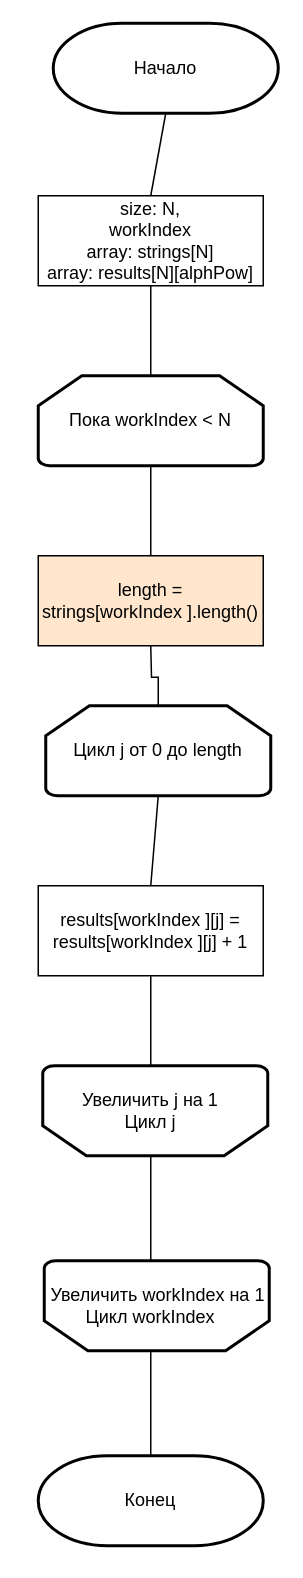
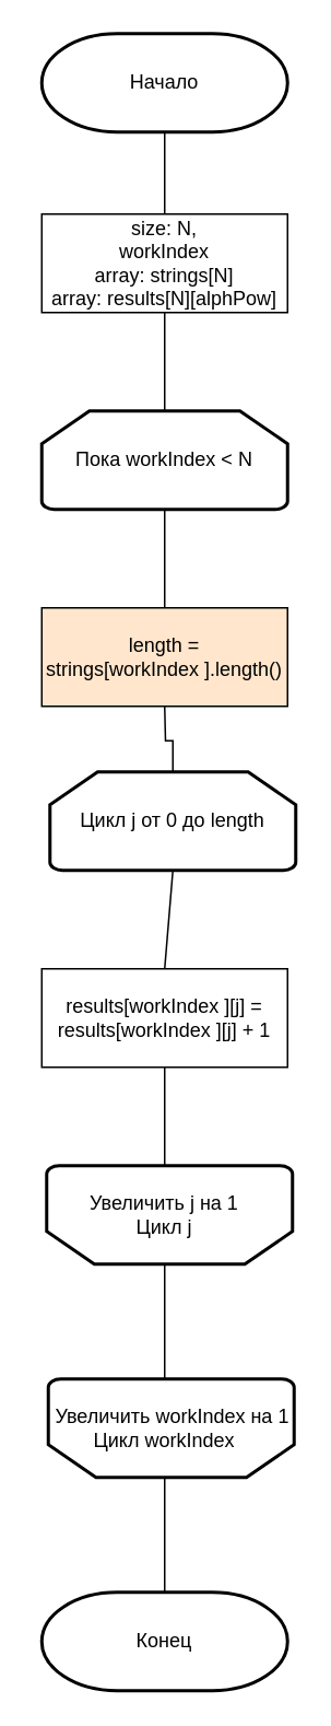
  <mxCell id="0" />
  <mxCell id="1" parent="0" />
- <mxCell id="2" value="Начало" style="strokeWidth=2;html=1;shape=mxgraph.flowchart.terminator;whiteSpace=wrap;" vertex="1" parent="1"><mxGeometry x="35" y="15" width="150" height="60" as="geometry" /></mxCell>
+ <mxCell id="2" value="Начало" style="strokeWidth=2;html=1;shape=mxgraph.flowchart.terminator;whiteSpace=wrap;" vertex="1" parent="1"><mxGeometry x="25" y="20" width="150" height="60" as="geometry" /></mxCell>
  <mxCell id="3" value="Пока workIndex &amp;lt; N" style="strokeWidth=2;html=1;shape=mxgraph.flowchart.loop_limit;whiteSpace=wrap;labelBackgroundColor=none;" vertex="1" parent="1"><mxGeometry x="25" y="250" width="150" height="60" as="geometry" /></mxCell>
  <mxCell id="4" value="" style="strokeWidth=2;html=1;shape=mxgraph.flowchart.loop_limit;whiteSpace=wrap;labelBackgroundColor=none;rotation=-180;align=center;" vertex="1" parent="1"><mxGeometry x="29" y="840" width="150" height="60" as="geometry" /></mxCell>
  <mxCell id="5" value="&amp;nbsp; &amp;nbsp;Увеличить workIndex на 1&lt;br&gt;Цикл workIndex" style="text;html=1;strokeColor=none;fillColor=none;align=center;verticalAlign=middle;whiteSpace=wrap;rounded=0;labelBackgroundColor=none;" vertex="1" parent="1"><mxGeometry x="20" y="840" width="160" height="60" as="geometry" /></mxCell>
  <mxCell id="6" value="size: N,&lt;br&gt;workIndex&lt;br&gt;array: strings[N]&lt;br&gt;array: results[N][alphPow]" style="rounded=0;whiteSpace=wrap;html=1;labelBackgroundColor=none;" vertex="1" parent="1"><mxGeometry x="25" y="130" width="150" height="60" as="geometry" /></mxCell>
  <mxCell id="7" value="" style="strokeWidth=2;html=1;shape=mxgraph.flowchart.loop_limit;whiteSpace=wrap;labelBackgroundColor=none;rotation=-180;align=center;" vertex="1" parent="1"><mxGeometry x="28" y="710" width="150" height="60" as="geometry" /></mxCell>
  <mxCell id="8" style="edgeStyle=orthogonalEdgeStyle;rounded=0;orthogonalLoop=1;jettySize=auto;html=1;entryX=0.5;entryY=0;entryDx=0;entryDy=0;endArrow=none;endFill=0;" edge="1" parent="1" source="9" target="5"><mxGeometry relative="1" as="geometry" /></mxCell>
  <mxCell id="9" value="Увеличить j на 1&lt;br&gt;Цикл j" style="text;html=1;strokeColor=none;fillColor=none;align=center;verticalAlign=middle;whiteSpace=wrap;rounded=0;labelBackgroundColor=none;" vertex="1" parent="1"><mxGeometry x="20" y="710" width="160" height="60" as="geometry" /></mxCell>
  <mxCell id="10" value="" style="endArrow=none;html=1;entryX=0.5;entryY=1;entryDx=0;entryDy=0;entryPerimeter=0;exitX=0.5;exitY=0;exitDx=0;exitDy=0;" edge="1" parent="1" source="6" target="2"><mxGeometry width="50" height="50" relative="1" as="geometry"><mxPoint x="95" y="330" as="sourcePoint" /><mxPoint x="145" y="280" as="targetPoint" /></mxGeometry></mxCell>
  <mxCell id="11" value="" style="endArrow=none;html=1;exitX=0.5;exitY=1;exitDx=0;exitDy=0;entryX=0.5;entryY=0;entryDx=0;entryDy=0;entryPerimeter=0;" edge="1" parent="1" source="6" target="3"><mxGeometry width="50" height="50" relative="1" as="geometry"><mxPoint x="85" y="240" as="sourcePoint" /><mxPoint x="135" y="190" as="targetPoint" /></mxGeometry></mxCell>
  <mxCell id="12" value="Цикл j от 0 до length" style="strokeWidth=2;html=1;shape=mxgraph.flowchart.loop_limit;whiteSpace=wrap;labelBackgroundColor=none;" vertex="1" parent="1"><mxGeometry x="30" y="470" width="150" height="60" as="geometry" /></mxCell>
  <mxCell id="13" value="" style="endArrow=none;html=1;entryX=0.5;entryY=1;entryDx=0;entryDy=0;entryPerimeter=0;exitX=0.5;exitY=0;exitDx=0;exitDy=0;" edge="1" parent="1" target="3"><mxGeometry width="50" height="50" relative="1" as="geometry"><mxPoint x="100" y="370" as="sourcePoint" /><mxPoint x="135" y="320" as="targetPoint" /></mxGeometry></mxCell>
  <mxCell id="14" value="" style="endArrow=none;html=1;entryX=0.5;entryY=1;entryDx=0;entryDy=0;entryPerimeter=0;exitX=0.5;exitY=0;exitDx=0;exitDy=0;" edge="1" parent="1" target="12"><mxGeometry width="50" height="50" relative="1" as="geometry"><mxPoint x="100" y="590" as="sourcePoint" /><mxPoint x="125" y="610" as="targetPoint" /></mxGeometry></mxCell>
  <mxCell id="15" value="" style="endArrow=none;html=1;entryX=0.5;entryY=1;entryDx=0;entryDy=0;exitX=0.5;exitY=0;exitDx=0;exitDy=0;" edge="1" parent="1" target="5"><mxGeometry width="50" height="50" relative="1" as="geometry"><mxPoint x="100" y="980" as="sourcePoint" /><mxPoint x="155" y="990" as="targetPoint" /></mxGeometry></mxCell>
  <mxCell id="16" value="Конец" style="strokeWidth=2;html=1;shape=mxgraph.flowchart.terminator;whiteSpace=wrap;" vertex="1" parent="1"><mxGeometry x="25" y="970" width="150" height="60" as="geometry" /></mxCell>
  <mxCell id="17" style="edgeStyle=orthogonalEdgeStyle;rounded=0;orthogonalLoop=1;jettySize=auto;html=1;exitX=0.5;exitY=1;exitDx=0;exitDy=0;entryX=0.5;entryY=0;entryDx=0;entryDy=0;entryPerimeter=0;endArrow=none;endFill=0;" edge="1" parent="1" target="12"><mxGeometry relative="1" as="geometry"><mxPoint x="100" y="430" as="sourcePoint" /></mxGeometry></mxCell>
  <mxCell id="18" style="edgeStyle=orthogonalEdgeStyle;rounded=0;orthogonalLoop=1;jettySize=auto;html=1;exitX=0.5;exitY=1;exitDx=0;exitDy=0;entryX=0.5;entryY=0;entryDx=0;entryDy=0;endArrow=none;endFill=0;" edge="1" parent="1" source="19" target="9"><mxGeometry relative="1" as="geometry" /></mxCell>
  <mxCell id="19" value="results[workIndex&amp;nbsp;][j] = results[workIndex&amp;nbsp;][j] + 1" style="rounded=0;whiteSpace=wrap;html=1;labelBackgroundColor=none;" vertex="1" parent="1"><mxGeometry x="25" y="590" width="150" height="60" as="geometry" /></mxCell>
  <mxCell id="20" value="length = strings[workIndex&amp;nbsp;].length()" style="rounded=0;whiteSpace=wrap;html=1;labelBackgroundColor=none;fillColor=#ffe6cc;" vertex="1" parent="1"><mxGeometry x="25" y="370" width="150" height="60" as="geometry" /></mxCell>
